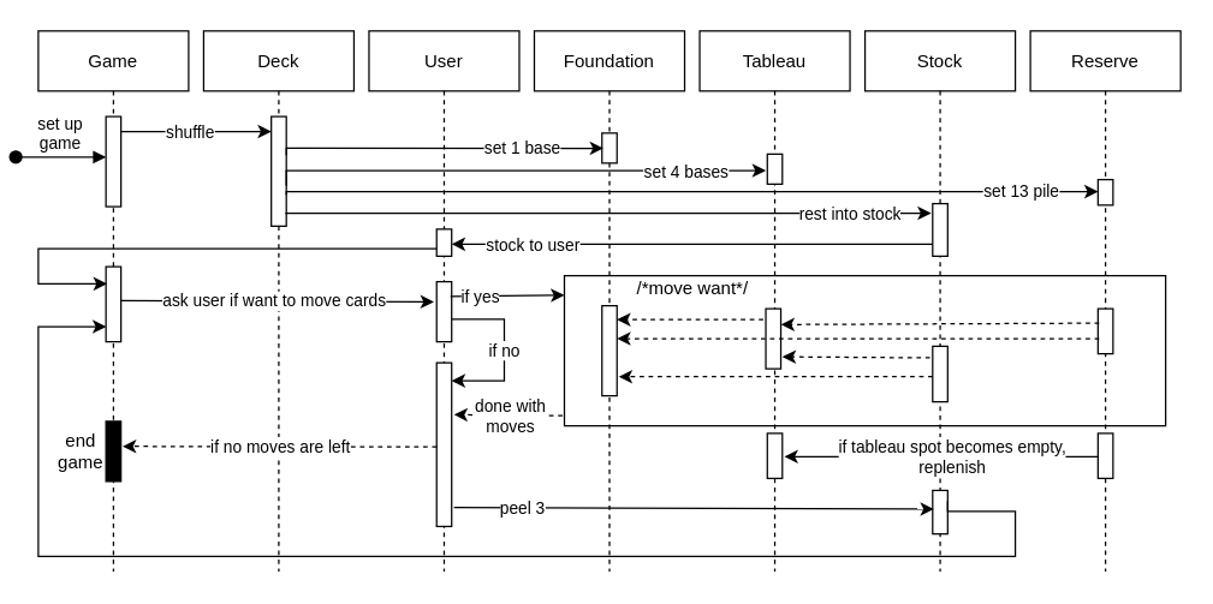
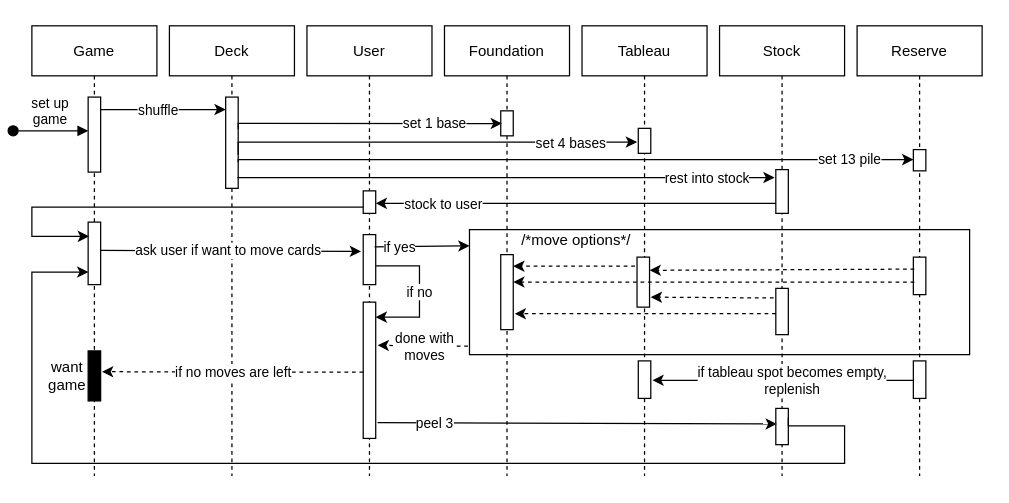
  <mxCell id="0" />
  <mxCell id="1" parent="0" />
  <mxCell id="2" value="" style="html=1;fillColor=none;" vertex="1" parent="1"><mxGeometry x="370" y="183" width="400" height="100" as="geometry" /></mxCell>
  <mxCell id="3" value="Game" style="shape=umlLifeline;perimeter=lifelinePerimeter;container=1;collapsible=0;recursiveResize=0;rounded=0;shadow=0;strokeWidth=1;" parent="1" vertex="1"><mxGeometry x="20" y="20" width="100" height="360" as="geometry" /></mxCell>
  <mxCell id="4" value="" style="points=[];perimeter=orthogonalPerimeter;rounded=0;shadow=0;strokeWidth=1;" parent="3" vertex="1"><mxGeometry x="45" y="57" width="10" height="60" as="geometry" /></mxCell>
  <mxCell id="5" value="set up&#10;game" style="verticalAlign=bottom;startArrow=oval;endArrow=block;startSize=8;shadow=0;strokeWidth=1;" parent="3" edge="1"><mxGeometry relative="1" as="geometry"><mxPoint x="-15" y="84" as="sourcePoint" /><mxPoint x="45" y="84" as="targetPoint" /></mxGeometry></mxCell>
  <mxCell id="6" value="" style="html=1;points=[];perimeter=orthogonalPerimeter;" vertex="1" parent="3"><mxGeometry x="45" y="157" width="10" height="50" as="geometry" /></mxCell>
  <mxCell id="7" value="" style="html=1;points=[];perimeter=orthogonalPerimeter;fillColor=#000000;" vertex="1" parent="3"><mxGeometry x="45" y="260" width="10" height="40" as="geometry" /></mxCell>
- <mxCell id="8" value="end&lt;br&gt;game" style="text;html=1;align=center;verticalAlign=middle;resizable=0;points=[];autosize=1;strokeColor=none;fillColor=none;" vertex="1" parent="3"><mxGeometry x="3" y="260" width="50" height="40" as="geometry" /></mxCell>
+ <mxCell id="8" value="want&lt;br&gt;game" style="text;html=1;align=center;verticalAlign=middle;resizable=0;points=[];autosize=1;strokeColor=none;fillColor=none;" vertex="1" parent="3"><mxGeometry x="3" y="260" width="50" height="40" as="geometry" /></mxCell>
  <mxCell id="9" value="Deck" style="shape=umlLifeline;perimeter=lifelinePerimeter;container=1;collapsible=0;recursiveResize=0;rounded=0;shadow=0;strokeWidth=1;" parent="1" vertex="1"><mxGeometry x="130" y="20" width="100" height="360" as="geometry" /></mxCell>
  <mxCell id="10" value="" style="points=[];perimeter=orthogonalPerimeter;rounded=0;shadow=0;strokeWidth=1;" parent="9" vertex="1"><mxGeometry x="45" y="57" width="10" height="73" as="geometry" /></mxCell>
  <mxCell id="11" value="Foundation" style="shape=umlLifeline;perimeter=lifelinePerimeter;container=1;collapsible=0;recursiveResize=0;rounded=0;shadow=0;strokeWidth=1;" vertex="1" parent="1"><mxGeometry x="350" y="20" width="100" height="360" as="geometry" /></mxCell>
  <mxCell id="12" value="" style="points=[];perimeter=orthogonalPerimeter;rounded=0;shadow=0;strokeWidth=1;" vertex="1" parent="11"><mxGeometry x="45" y="68" width="10" height="20" as="geometry" /></mxCell>
  <mxCell id="13" value="" style="html=1;points=[];perimeter=orthogonalPerimeter;" vertex="1" parent="11"><mxGeometry x="45" y="183" width="10" height="60" as="geometry" /></mxCell>
  <mxCell id="14" value="Reserve" style="shape=umlLifeline;perimeter=lifelinePerimeter;container=1;collapsible=0;recursiveResize=0;rounded=0;shadow=0;strokeWidth=1;" vertex="1" parent="1"><mxGeometry x="680" y="20" width="100" height="360" as="geometry" /></mxCell>
  <mxCell id="15" value="" style="points=[];perimeter=orthogonalPerimeter;rounded=0;shadow=0;strokeWidth=1;" vertex="1" parent="14"><mxGeometry x="45" y="99" width="10" height="17" as="geometry" /></mxCell>
  <mxCell id="16" value="" style="html=1;points=[];perimeter=orthogonalPerimeter;" vertex="1" parent="14"><mxGeometry x="45" y="185" width="10" height="30" as="geometry" /></mxCell>
  <mxCell id="17" value="" style="html=1;points=[];perimeter=orthogonalPerimeter;" vertex="1" parent="14"><mxGeometry x="45" y="268" width="10" height="30" as="geometry" /></mxCell>
  <mxCell id="18" value="User" style="shape=umlLifeline;perimeter=lifelinePerimeter;container=1;collapsible=0;recursiveResize=0;rounded=0;shadow=0;strokeWidth=1;" vertex="1" parent="1"><mxGeometry x="240" y="20" width="100" height="360" as="geometry" /></mxCell>
  <mxCell id="19" value="" style="points=[];perimeter=orthogonalPerimeter;rounded=0;shadow=0;strokeWidth=1;" vertex="1" parent="18"><mxGeometry x="45" y="132" width="10" height="18" as="geometry" /></mxCell>
  <mxCell id="20" value="" style="edgeStyle=orthogonalEdgeStyle;rounded=0;orthogonalLoop=1;jettySize=auto;html=1;exitX=1;exitY=0.603;exitDx=0;exitDy=0;exitPerimeter=0;" edge="1" parent="18"><mxGeometry relative="1" as="geometry"><mxPoint x="-55" y="109.21" as="sourcePoint" /><mxPoint x="485" y="107" as="targetPoint" /><Array as="points"><mxPoint x="-55" y="107" /></Array></mxGeometry></mxCell>
  <mxCell id="21" value="set 13 pile" style="edgeLabel;html=1;align=center;verticalAlign=middle;resizable=0;points=[];" vertex="1" connectable="0" parent="20"><mxGeometry x="-0.277" y="-3" relative="1" as="geometry"><mxPoint x="295" y="-4" as="offset" /></mxGeometry></mxCell>
  <mxCell id="22" value="" style="html=1;points=[];perimeter=orthogonalPerimeter;" vertex="1" parent="18"><mxGeometry x="45" y="167" width="10" height="40" as="geometry" /></mxCell>
  <mxCell id="23" value="" style="html=1;points=[];perimeter=orthogonalPerimeter;" vertex="1" parent="18"><mxGeometry x="45" y="221" width="10" height="109" as="geometry" /></mxCell>
  <mxCell id="24" value="if no" style="edgeStyle=orthogonalEdgeStyle;rounded=0;orthogonalLoop=1;jettySize=auto;html=1;" edge="1" parent="18"><mxGeometry relative="1" as="geometry"><mxPoint x="55" y="192" as="sourcePoint" /><mxPoint x="55" y="233" as="targetPoint" /><Array as="points"><mxPoint x="90" y="192" /><mxPoint x="90" y="233" /></Array></mxGeometry></mxCell>
  <mxCell id="25" value="Stock" style="shape=umlLifeline;perimeter=lifelinePerimeter;container=1;collapsible=0;recursiveResize=0;rounded=0;shadow=0;strokeWidth=1;" vertex="1" parent="1"><mxGeometry x="570" y="20" width="100" height="360" as="geometry" /></mxCell>
  <mxCell id="26" value="" style="points=[];perimeter=orthogonalPerimeter;rounded=0;shadow=0;strokeWidth=1;" vertex="1" parent="25"><mxGeometry x="45" y="115" width="10" height="35" as="geometry" /></mxCell>
  <mxCell id="27" value="" style="edgeStyle=orthogonalEdgeStyle;rounded=0;orthogonalLoop=1;jettySize=auto;html=1;exitX=0.938;exitY=0.934;exitDx=0;exitDy=0;exitPerimeter=0;" edge="1" parent="25"><mxGeometry relative="1" as="geometry"><mxPoint x="-385.62" y="121.38" as="sourcePoint" /><mxPoint x="44" y="121.39" as="targetPoint" /><Array as="points" /></mxGeometry></mxCell>
  <mxCell id="28" value="rest into stock" style="edgeLabel;html=1;align=center;verticalAlign=middle;resizable=0;points=[];" vertex="1" connectable="0" parent="27"><mxGeometry x="-0.277" y="-3" relative="1" as="geometry"><mxPoint x="220" y="-3" as="offset" /></mxGeometry></mxCell>
  <mxCell id="29" value="" style="html=1;points=[];perimeter=orthogonalPerimeter;" vertex="1" parent="25"><mxGeometry x="45" y="210" width="10" height="37" as="geometry" /></mxCell>
  <mxCell id="30" value="" style="html=1;points=[];perimeter=orthogonalPerimeter;" vertex="1" parent="25"><mxGeometry x="45" y="306" width="10" height="29" as="geometry" /></mxCell>
  <mxCell id="31" value="Tableau" style="shape=umlLifeline;perimeter=lifelinePerimeter;container=1;collapsible=0;recursiveResize=0;rounded=0;shadow=0;strokeWidth=1;" vertex="1" parent="1"><mxGeometry x="460" y="20" width="100" height="360" as="geometry" /></mxCell>
  <mxCell id="32" value="" style="points=[];perimeter=orthogonalPerimeter;rounded=0;shadow=0;strokeWidth=1;" vertex="1" parent="31"><mxGeometry x="45" y="82" width="10" height="20" as="geometry" /></mxCell>
  <mxCell id="33" value="" style="html=1;points=[];perimeter=orthogonalPerimeter;" vertex="1" parent="31"><mxGeometry x="44" y="185" width="10" height="40" as="geometry" /></mxCell>
  <mxCell id="34" value="" style="edgeStyle=none;orthogonalLoop=1;jettySize=auto;html=1;rounded=0;dashed=1;exitX=0.042;exitY=0.828;exitDx=0;exitDy=0;exitPerimeter=0;entryX=1.218;entryY=0.805;entryDx=0;entryDy=0;entryPerimeter=0;" edge="1" parent="31"><mxGeometry width="80" relative="1" as="geometry"><mxPoint x="153.24" y="217.69" as="sourcePoint" /><mxPoint x="55" y="217.0" as="targetPoint" /><Array as="points" /></mxGeometry></mxCell>
  <mxCell id="35" value="" style="html=1;points=[];perimeter=orthogonalPerimeter;" vertex="1" parent="31"><mxGeometry x="45" y="268" width="10" height="30" as="geometry" /></mxCell>
  <mxCell id="36" value="" style="edgeStyle=orthogonalEdgeStyle;rounded=0;orthogonalLoop=1;jettySize=auto;html=1;entryX=0.015;entryY=0.779;entryDx=0;entryDy=0;entryPerimeter=0;" edge="1" parent="31"><mxGeometry relative="1" as="geometry"><mxPoint x="165" y="313" as="sourcePoint" /><mxPoint x="-394.85" y="196.95" as="targetPoint" /><Array as="points"><mxPoint x="165" y="320" /><mxPoint x="210" y="320" /><mxPoint x="210" y="350" /><mxPoint x="-440" y="350" /><mxPoint x="-440" y="197" /></Array></mxGeometry></mxCell>
  <mxCell id="37" value="" style="edgeStyle=orthogonalEdgeStyle;rounded=0;orthogonalLoop=1;jettySize=auto;html=1;" edge="1" parent="1" source="4" target="10"><mxGeometry relative="1" as="geometry"><Array as="points"><mxPoint x="100" y="87" /><mxPoint x="100" y="87" /></Array></mxGeometry></mxCell>
  <mxCell id="38" value="shuffle" style="edgeLabel;html=1;align=center;verticalAlign=middle;resizable=0;points=[];" vertex="1" connectable="0" parent="37"><mxGeometry x="-0.277" y="-3" relative="1" as="geometry"><mxPoint x="9" y="-3" as="offset" /></mxGeometry></mxCell>
  <mxCell id="39" value="" style="edgeStyle=orthogonalEdgeStyle;rounded=0;orthogonalLoop=1;jettySize=auto;html=1;exitX=1;exitY=0.603;exitDx=0;exitDy=0;exitPerimeter=0;" edge="1" parent="1"><mxGeometry relative="1" as="geometry"><mxPoint x="185" y="123.049" as="sourcePoint" /><mxPoint x="504" y="113" as="targetPoint" /><Array as="points"><mxPoint x="185" y="113" /></Array></mxGeometry></mxCell>
  <mxCell id="40" value="set 4 bases" style="edgeLabel;html=1;align=center;verticalAlign=middle;resizable=0;points=[];" vertex="1" connectable="0" parent="39"><mxGeometry x="-0.277" y="-3" relative="1" as="geometry"><mxPoint x="157" y="-3" as="offset" /></mxGeometry></mxCell>
  <mxCell id="41" value="" style="edgeStyle=orthogonalEdgeStyle;rounded=0;orthogonalLoop=1;jettySize=auto;html=1;entryX=0.094;entryY=0.557;entryDx=0;entryDy=0;entryPerimeter=0;exitX=1;exitY=0.382;exitDx=0;exitDy=0;exitPerimeter=0;" edge="1" parent="1"><mxGeometry relative="1" as="geometry"><mxPoint x="185" y="102.706" as="sourcePoint" /><mxPoint x="395.94" y="98.14" as="targetPoint" /><Array as="points"><mxPoint x="185" y="98" /></Array></mxGeometry></mxCell>
  <mxCell id="42" value="set 1 base" style="edgeLabel;html=1;align=center;verticalAlign=middle;resizable=0;points=[];" vertex="1" connectable="0" parent="41"><mxGeometry x="-0.277" y="-3" relative="1" as="geometry"><mxPoint x="83" y="-4" as="offset" /></mxGeometry></mxCell>
  <mxCell id="43" value="" style="edgeStyle=none;orthogonalLoop=1;jettySize=auto;html=1;rounded=0;" edge="1" parent="1"><mxGeometry width="80" relative="1" as="geometry"><mxPoint x="615" y="162" as="sourcePoint" /><mxPoint x="295" y="162" as="targetPoint" /><Array as="points"><mxPoint x="593" y="162" /></Array></mxGeometry></mxCell>
  <mxCell id="44" value="stock to user" style="edgeLabel;html=1;align=center;verticalAlign=middle;resizable=0;points=[];" vertex="1" connectable="0" parent="43"><mxGeometry x="0.669" y="-3" relative="1" as="geometry"><mxPoint y="3" as="offset" /></mxGeometry></mxCell>
  <mxCell id="45" value="" style="edgeStyle=none;orthogonalLoop=1;jettySize=auto;html=1;rounded=0;exitX=0.983;exitY=0.374;exitDx=0;exitDy=0;exitPerimeter=0;entryX=-0.175;entryY=0.235;entryDx=0;entryDy=0;entryPerimeter=0;" edge="1" parent="1"><mxGeometry width="80" relative="1" as="geometry"><mxPoint x="74.83" y="199.7" as="sourcePoint" /><mxPoint x="283.25" y="200.4" as="targetPoint" /><Array as="points" /></mxGeometry></mxCell>
  <mxCell id="46" value="ask user if want to move cards" style="edgeLabel;html=1;align=center;verticalAlign=middle;resizable=0;points=[];" vertex="1" connectable="0" parent="45"><mxGeometry x="0.649" relative="1" as="geometry"><mxPoint x="-70" y="-1" as="offset" /></mxGeometry></mxCell>
  <mxCell id="47" value="" style="edgeStyle=none;orthogonalLoop=1;jettySize=auto;html=1;rounded=0;dashed=1;exitX=0.077;exitY=0.22;exitDx=0;exitDy=0;exitPerimeter=0;entryX=1.004;entryY=0.364;entryDx=0;entryDy=0;entryPerimeter=0;" edge="1" parent="1"><mxGeometry width="80" relative="1" as="geometry"><mxPoint x="725.77" y="214.6" as="sourcePoint" /><mxPoint x="514.04" y="215.56" as="targetPoint" /><Array as="points" /></mxGeometry></mxCell>
  <mxCell id="48" value="" style="edgeStyle=none;orthogonalLoop=1;jettySize=auto;html=1;rounded=0;dashed=1;exitX=0.077;exitY=0.43;exitDx=0;exitDy=0;exitPerimeter=0;" edge="1" parent="1"><mxGeometry width="80" relative="1" as="geometry"><mxPoint x="725.77" y="224.9" as="sourcePoint" /><mxPoint x="405" y="224.9" as="targetPoint" /><Array as="points" /></mxGeometry></mxCell>
  <mxCell id="49" value="" style="edgeStyle=none;orthogonalLoop=1;jettySize=auto;html=1;rounded=0;dashed=1;entryX=1.115;entryY=0.854;entryDx=0;entryDy=0;entryPerimeter=0;" edge="1" parent="1"><mxGeometry width="80" relative="1" as="geometry"><mxPoint x="615" y="250.24" as="sourcePoint" /><mxPoint x="406.15" y="250.24" as="targetPoint" /><Array as="points" /></mxGeometry></mxCell>
  <mxCell id="50" value="" style="edgeStyle=none;orthogonalLoop=1;jettySize=auto;html=1;rounded=0;exitX=0.911;exitY=0.244;exitDx=0;exitDy=0;exitPerimeter=0;" edge="1" parent="1" source="22"><mxGeometry width="80" relative="1" as="geometry"><mxPoint x="300" y="196" as="sourcePoint" /><mxPoint x="370" y="196" as="targetPoint" /><Array as="points" /></mxGeometry></mxCell>
  <mxCell id="51" value="if yes" style="edgeLabel;html=1;align=center;verticalAlign=middle;resizable=0;points=[];" vertex="1" connectable="0" parent="50"><mxGeometry x="-0.487" relative="1" as="geometry"><mxPoint as="offset" /></mxGeometry></mxCell>
  <mxCell id="52" value="" style="edgeStyle=none;orthogonalLoop=1;jettySize=auto;html=1;rounded=0;dashed=1;exitX=-0.166;exitY=0.281;exitDx=0;exitDy=0;exitPerimeter=0;" edge="1" parent="1"><mxGeometry width="80" relative="1" as="geometry"><mxPoint x="502.34" y="212.24" as="sourcePoint" /><mxPoint x="405" y="212.24" as="targetPoint" /><Array as="points" /></mxGeometry></mxCell>
- <mxCell id="53" value="/*move want*/" style="text;html=1;align=center;verticalAlign=middle;resizable=0;points=[];autosize=1;strokeColor=none;fillColor=none;" vertex="1" parent="1"><mxGeometry x="400" y="177" width="110" height="30" as="geometry" /></mxCell>
+ <mxCell id="53" value="/*move options*/" style="text;html=1;align=center;verticalAlign=middle;resizable=0;points=[];autosize=1;strokeColor=none;fillColor=none;" vertex="1" parent="1"><mxGeometry x="400" y="177" width="110" height="30" as="geometry" /></mxCell>
  <mxCell id="54" value="" style="edgeStyle=none;orthogonalLoop=1;jettySize=auto;html=1;rounded=0;dashed=1;exitX=-0.003;exitY=0.842;exitDx=0;exitDy=0;exitPerimeter=0;entryX=1.154;entryY=0.317;entryDx=0;entryDy=0;entryPerimeter=0;" edge="1" parent="1" target="23"><mxGeometry width="80" relative="1" as="geometry"><mxPoint x="368.8" y="276.252" as="sourcePoint" /><mxPoint x="300" y="276" as="targetPoint" /><Array as="points"><mxPoint x="330" y="276" /></Array></mxGeometry></mxCell>
  <mxCell id="55" value="done with&lt;br&gt;moves" style="edgeLabel;html=1;align=center;verticalAlign=middle;resizable=0;points=[];" vertex="1" connectable="0" parent="54"><mxGeometry x="0.635" y="2" relative="1" as="geometry"><mxPoint x="24" y="-1" as="offset" /></mxGeometry></mxCell>
  <mxCell id="56" value="" style="edgeStyle=none;orthogonalLoop=1;jettySize=auto;html=1;rounded=0;entryX=0.084;entryY=0.43;entryDx=0;entryDy=0;entryPerimeter=0;exitX=1.154;exitY=0.848;exitDx=0;exitDy=0;exitPerimeter=0;" edge="1" parent="1" target="30"><mxGeometry width="80" relative="1" as="geometry"><mxPoint x="296.54" y="337.432" as="sourcePoint" /><mxPoint x="610.57" y="338.34" as="targetPoint" /><Array as="points" /></mxGeometry></mxCell>
  <mxCell id="57" value="peel 3" style="edgeLabel;html=1;align=center;verticalAlign=middle;resizable=0;points=[];" vertex="1" connectable="0" parent="56"><mxGeometry x="-0.691" y="-2" relative="1" as="geometry"><mxPoint x="-4" y="-2" as="offset" /></mxGeometry></mxCell>
  <mxCell id="58" value="" style="edgeStyle=orthogonalEdgeStyle;rounded=0;orthogonalLoop=1;jettySize=auto;html=1;entryX=1.133;entryY=0.316;entryDx=0;entryDy=0;entryPerimeter=0;" edge="1" parent="1"><mxGeometry relative="1" as="geometry"><mxPoint x="725" y="303.5" as="sourcePoint" /><mxPoint x="516.33" y="303.48" as="targetPoint" /><Array as="points"><mxPoint x="620" y="303" /></Array></mxGeometry></mxCell>
  <mxCell id="59" value="if tableau spot becomes empty,&lt;br&gt;replenish" style="edgeLabel;html=1;align=center;verticalAlign=middle;resizable=0;points=[];" vertex="1" connectable="0" parent="58"><mxGeometry x="-0.402" y="-1" relative="1" as="geometry"><mxPoint x="-36" y="1" as="offset" /></mxGeometry></mxCell>
  <mxCell id="60" value="" style="edgeStyle=orthogonalEdgeStyle;rounded=0;orthogonalLoop=1;jettySize=auto;html=1;entryX=0.066;entryY=0.228;entryDx=0;entryDy=0;entryPerimeter=0;" edge="1" parent="1" target="6"><mxGeometry relative="1" as="geometry"><mxPoint x="285" y="165" as="sourcePoint" /><mxPoint x="61.74" y="187.6" as="targetPoint" /><Array as="points"><mxPoint x="20" y="165" /><mxPoint x="20" y="188" /></Array></mxGeometry></mxCell>
  <mxCell id="61" value="if no moves are left" style="edgeStyle=orthogonalEdgeStyle;rounded=0;orthogonalLoop=1;jettySize=auto;html=1;entryX=1.062;entryY=0.416;entryDx=0;entryDy=0;entryPerimeter=0;dashed=1;" edge="1" parent="1" source="23" target="8"><mxGeometry relative="1" as="geometry"><Array as="points"><mxPoint x="230" y="297" /><mxPoint x="230" y="297" /></Array></mxGeometry></mxCell>
